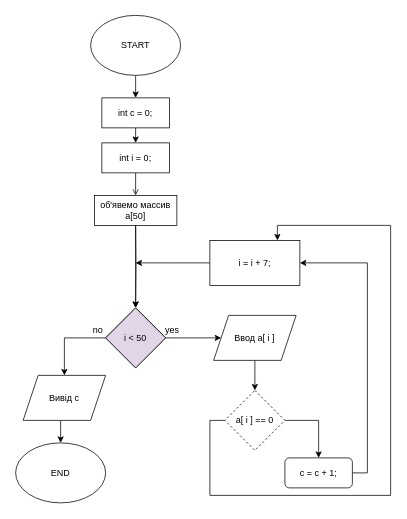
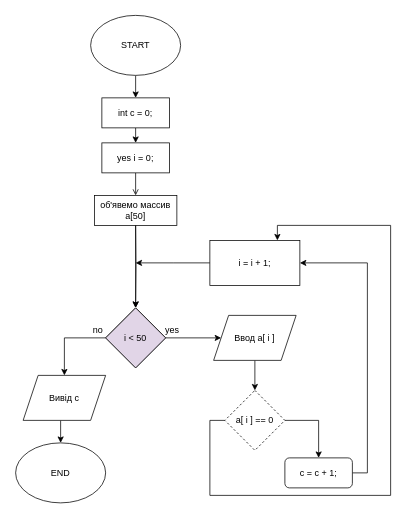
  <mxCell id="0" />
  <mxCell id="1" parent="0" />
  <mxCell id="2" style="edgeStyle=orthogonalEdgeStyle;rounded=0;orthogonalLoop=1;jettySize=auto;html=1;exitX=0.5;exitY=1;exitDx=0;exitDy=0;entryX=0.5;entryY=0;entryDx=0;entryDy=0;" edge="1" parent="1" source="3" target="25"><mxGeometry relative="1" as="geometry" /></mxCell>
  <mxCell id="3" value="START" style="ellipse;whiteSpace=wrap;html=1;" vertex="1" parent="1"><mxGeometry x="120" y="20" width="120" height="80" as="geometry" /></mxCell>
  <mxCell id="4" style="edgeStyle=orthogonalEdgeStyle;rounded=0;orthogonalLoop=1;jettySize=auto;html=1;exitX=0.5;exitY=1;exitDx=0;exitDy=0;entryX=0.5;entryY=0;entryDx=0;entryDy=0;endArrow=open;" edge="1" parent="1" source="5" target="7"><mxGeometry relative="1" as="geometry" /></mxCell>
- <mxCell id="5" value="int i = 0;" style="rounded=0;whiteSpace=wrap;html=1;" vertex="1" parent="1"><mxGeometry x="135" y="190" width="90" height="40" as="geometry" /></mxCell>
+ <mxCell id="5" value="yes i = 0;" style="rounded=0;whiteSpace=wrap;html=1;" vertex="1" parent="1"><mxGeometry x="135" y="190" width="90" height="40" as="geometry" /></mxCell>
  <mxCell id="6" style="edgeStyle=orthogonalEdgeStyle;rounded=0;orthogonalLoop=1;jettySize=auto;html=1;entryX=0.5;entryY=0;entryDx=0;entryDy=0;" edge="1" parent="1" source="7" target="15"><mxGeometry relative="1" as="geometry" /></mxCell>
  <mxCell id="7" value="об'явемо массив a[50]" style="rounded=0;whiteSpace=wrap;html=1;" vertex="1" parent="1"><mxGeometry x="125" y="260" width="110" height="40" as="geometry" /></mxCell>
  <mxCell id="8" style="edgeStyle=orthogonalEdgeStyle;rounded=0;orthogonalLoop=1;jettySize=auto;html=1;" edge="1" parent="1" source="9"><mxGeometry relative="1" as="geometry"><mxPoint x="180" y="350" as="targetPoint" /></mxGeometry></mxCell>
- <mxCell id="9" value="i = i + 7;" style="rounded=0;whiteSpace=wrap;html=1;" vertex="1" parent="1"><mxGeometry x="279" y="320" width="120" height="60" as="geometry" /></mxCell>
+ <mxCell id="9" value="i = i + 1;" style="rounded=0;whiteSpace=wrap;html=1;" vertex="1" parent="1"><mxGeometry x="279" y="320" width="120" height="60" as="geometry" /></mxCell>
  <mxCell id="10" style="edgeStyle=orthogonalEdgeStyle;rounded=0;orthogonalLoop=1;jettySize=auto;html=1;exitX=0.5;exitY=1;exitDx=0;exitDy=0;entryX=0.5;entryY=0;entryDx=0;entryDy=0;" edge="1" parent="1"><mxGeometry relative="1" as="geometry"><mxPoint x="80" y="590" as="targetPoint" /><mxPoint x="80" y="560" as="sourcePoint" /></mxGeometry></mxCell>
  <mxCell id="11" style="edgeStyle=orthogonalEdgeStyle;rounded=0;orthogonalLoop=1;jettySize=auto;html=1;exitX=0.5;exitY=1;exitDx=0;exitDy=0;entryX=0.5;entryY=0;entryDx=0;entryDy=0;" edge="1" parent="1" source="12" target="23"><mxGeometry relative="1" as="geometry" /></mxCell>
  <mxCell id="12" value="Ввод a[ i ]" style="shape=parallelogram;perimeter=parallelogramPerimeter;whiteSpace=wrap;html=1;fixedSize=1;" vertex="1" parent="1"><mxGeometry x="284" y="420" width="110" height="60" as="geometry" /></mxCell>
  <mxCell id="13" style="edgeStyle=orthogonalEdgeStyle;rounded=0;orthogonalLoop=1;jettySize=auto;html=1;exitX=1;exitY=0.5;exitDx=0;exitDy=0;entryX=0;entryY=0.5;entryDx=0;entryDy=0;" edge="1" parent="1" source="15" target="12"><mxGeometry relative="1" as="geometry" /></mxCell>
  <mxCell id="14" style="edgeStyle=orthogonalEdgeStyle;rounded=0;orthogonalLoop=1;jettySize=auto;html=1;exitX=0;exitY=0.5;exitDx=0;exitDy=0;entryX=0.5;entryY=0;entryDx=0;entryDy=0;" edge="1" parent="1" source="15" target="28"><mxGeometry relative="1" as="geometry"><mxPoint x="90" y="470" as="targetPoint" /></mxGeometry></mxCell>
  <mxCell id="15" value="i &amp;lt; 10" style="rhombus;whiteSpace=wrap;html=1;" vertex="1" parent="1"><mxGeometry x="140" y="410" width="80" height="80" as="geometry" /></mxCell>
  <mxCell id="16" value="i &amp;lt; 50" style="rhombus;whiteSpace=wrap;html=1;fillColor=#e1d5e7;" vertex="1" parent="1"><mxGeometry x="140" y="410" width="80" height="80" as="geometry" /></mxCell>
  <mxCell id="17" style="edgeStyle=orthogonalEdgeStyle;rounded=0;orthogonalLoop=1;jettySize=auto;html=1;entryX=0.5;entryY=0;entryDx=0;entryDy=0;" edge="1" parent="1" target="16"><mxGeometry relative="1" as="geometry"><mxPoint x="180" y="300" as="sourcePoint" /></mxGeometry></mxCell>
  <mxCell id="18" value="yes" style="text;html=1;strokeColor=none;fillColor=none;align=center;verticalAlign=middle;whiteSpace=wrap;rounded=0;" vertex="1" parent="1"><mxGeometry x="209.25" y="430" width="40" height="20" as="geometry" /></mxCell>
  <mxCell id="19" value="no" style="text;html=1;strokeColor=none;fillColor=none;align=center;verticalAlign=middle;whiteSpace=wrap;rounded=0;" vertex="1" parent="1"><mxGeometry x="110" y="430" width="40" height="20" as="geometry" /></mxCell>
  <mxCell id="20" value="END" style="ellipse;whiteSpace=wrap;html=1;" vertex="1" parent="1"><mxGeometry x="20" y="590" width="120" height="80" as="geometry" /></mxCell>
  <mxCell id="21" style="edgeStyle=orthogonalEdgeStyle;rounded=0;orthogonalLoop=1;jettySize=auto;html=1;exitX=1;exitY=0.5;exitDx=0;exitDy=0;entryX=0.5;entryY=0;entryDx=0;entryDy=0;" edge="1" parent="1" source="23" target="27"><mxGeometry relative="1" as="geometry" /></mxCell>
  <mxCell id="22" style="edgeStyle=orthogonalEdgeStyle;rounded=0;orthogonalLoop=1;jettySize=auto;html=1;exitX=0;exitY=0.5;exitDx=0;exitDy=0;entryX=0.75;entryY=0;entryDx=0;entryDy=0;" edge="1" parent="1" source="23" target="9"><mxGeometry relative="1" as="geometry"><Array as="points"><mxPoint x="279" y="560" /><mxPoint x="279" y="660" /><mxPoint x="520" y="660" /><mxPoint x="520" y="300" /><mxPoint x="369" y="300" /></Array></mxGeometry></mxCell>
  <mxCell id="23" value="&lt;span&gt;a[ i ] == 0&lt;/span&gt;" style="rhombus;whiteSpace=wrap;html=1;dashed=1;" vertex="1" parent="1"><mxGeometry x="299" y="520" width="80" height="80" as="geometry" /></mxCell>
  <mxCell id="24" style="edgeStyle=orthogonalEdgeStyle;rounded=0;orthogonalLoop=1;jettySize=auto;html=1;exitX=0.5;exitY=1;exitDx=0;exitDy=0;entryX=0.5;entryY=0;entryDx=0;entryDy=0;" edge="1" parent="1" source="25" target="5"><mxGeometry relative="1" as="geometry" /></mxCell>
  <mxCell id="25" value="int c = 0;" style="rounded=0;whiteSpace=wrap;html=1;" vertex="1" parent="1"><mxGeometry x="135" y="130" width="90" height="40" as="geometry" /></mxCell>
  <mxCell id="26" style="edgeStyle=orthogonalEdgeStyle;rounded=0;orthogonalLoop=1;jettySize=auto;html=1;exitX=1;exitY=0.5;exitDx=0;exitDy=0;entryX=1;entryY=0.5;entryDx=0;entryDy=0;" edge="1" parent="1" source="27" target="9"><mxGeometry relative="1" as="geometry" /></mxCell>
  <mxCell id="27" value="c = c + 1;" style="whiteSpace=wrap;html=1;rounded=1;" vertex="1" parent="1"><mxGeometry x="379" y="610" width="90" height="40" as="geometry" /></mxCell>
  <mxCell id="28" value="Вивід c" style="shape=parallelogram;perimeter=parallelogramPerimeter;whiteSpace=wrap;html=1;fixedSize=1;" vertex="1" parent="1"><mxGeometry x="30" y="500" width="110" height="60" as="geometry" /></mxCell>
